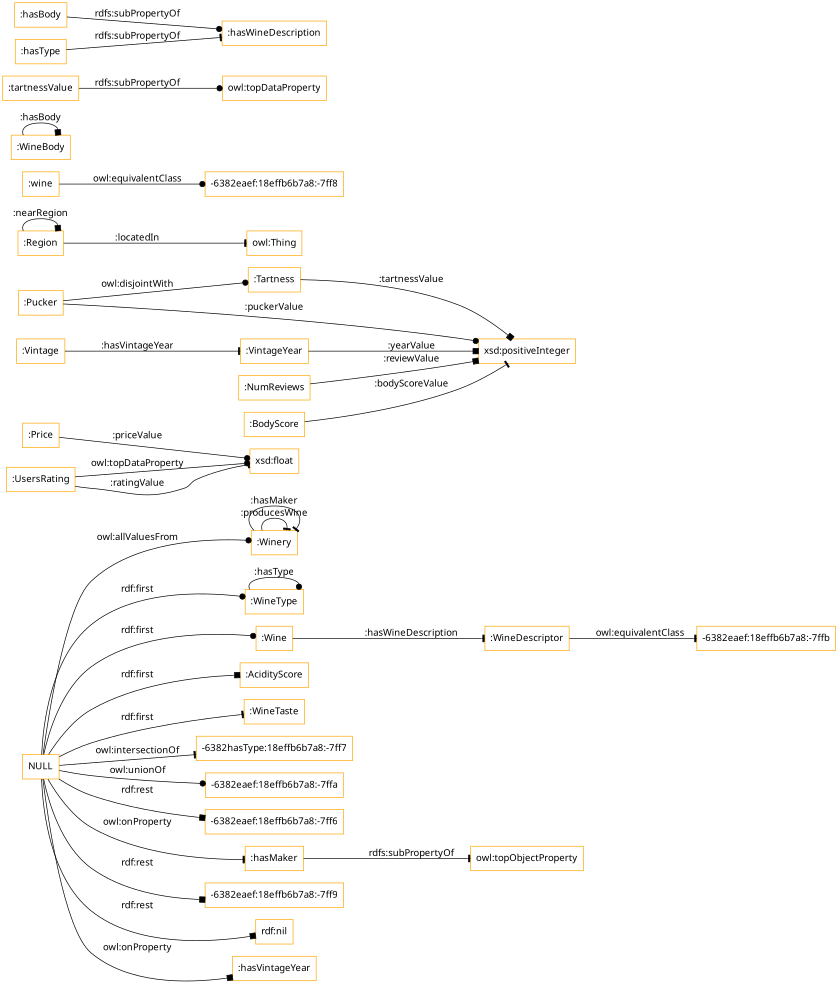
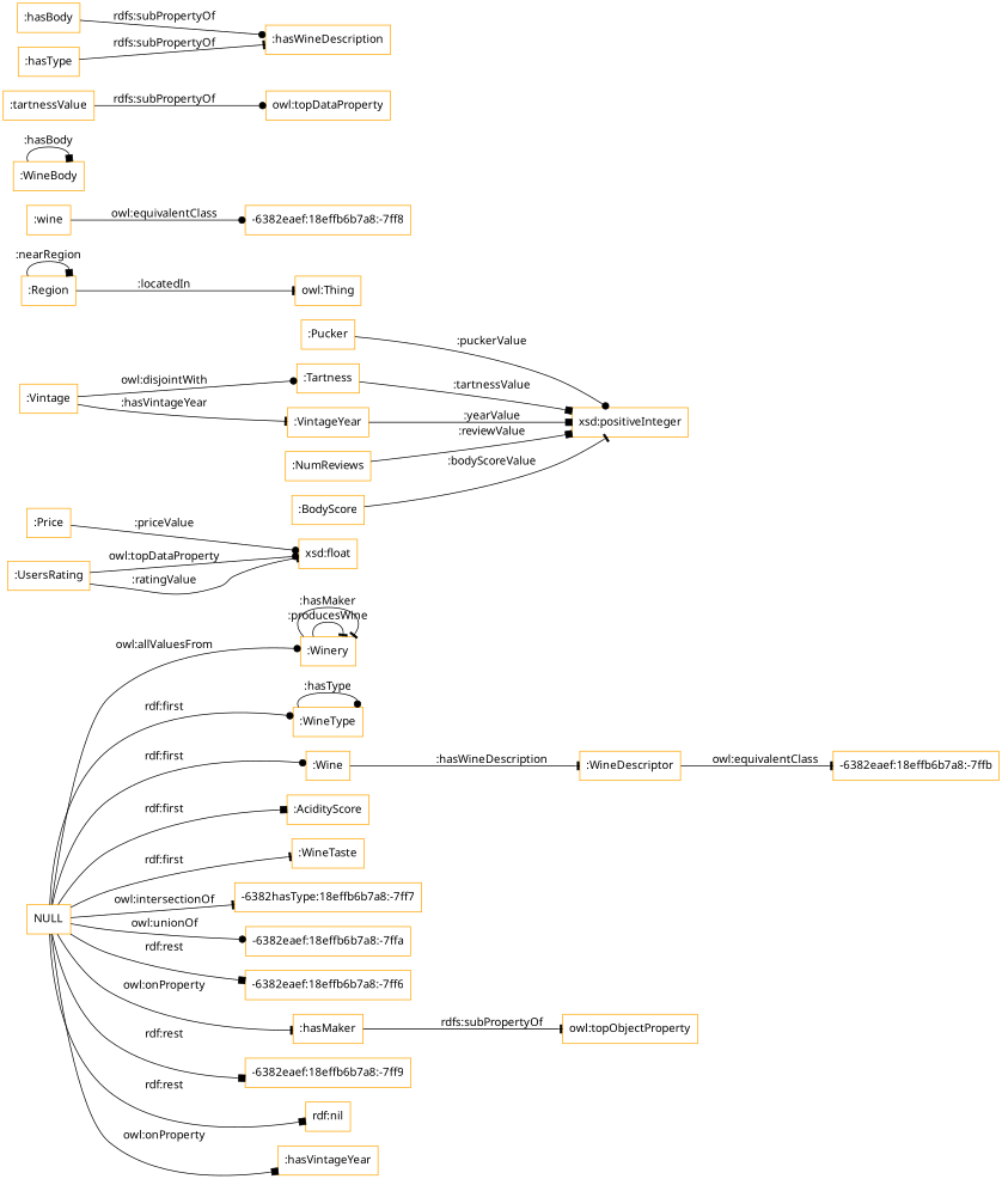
  digraph {
    fontname="Noto Sans"
    rankdir=LR
    node [color=orange fontname="Noto Sans" shape=rectangle]
    edge [arrowhead=tee fontname="Noto Sans"]
    ":Winery"
    ":Price"
    "xsd:float"
    ":WineDescriptor"
    "-6382eaef:18effb6b7a8:-7ffb"
    ":Pucker"
    ":Tartness"
    "xsd:positiveInteger"
    ":Region"
    "owl:Thing"
    ":WineType"
    ":Vintage"
    ":VintageYear"
    ":wine"
    "-6382eaef:18effb6b7a8:-7ff8"
    ":UsersRating"
    ":NumReviews"
    ":WineBody"
    ":BodyScore"
    ":Wine"
    NULL
    ":AcidityScore"
    ":WineTaste"
    n24 [label="-6382hasType:18effb6b7a8:-7ff7"]
    "-6382eaef:18effb6b7a8:-7ffa"
    "-6382eaef:18effb6b7a8:-7ff6"
    ":hasMaker"
    "-6382eaef:18effb6b7a8:-7ff9"
    "rdf:nil"
    ":hasVintageYear"
    "owl:topObjectProperty"
    ":tartnessValue"
    "owl:topDataProperty"
    ":hasBody"
    ":hasWineDescription"
    ":hasType"
    ":Winery" -> ":Winery" [label=":producesWine"]
    ":Winery" -> ":Winery" [label=":hasMaker"]
    ":Price" -> "xsd:float" [arrowhead=dot label=":priceValue"]
    ":WineDescriptor" -> "-6382eaef:18effb6b7a8:-7ffb" [label="owl:equivalentClass"]
-   ":Pucker" -> ":Tartness" [arrowhead=dot label="owl:disjointWith"]
+   ":Vintage" -> ":Tartness" [arrowhead=dot label="owl:disjointWith"]
    ":Pucker" -> "xsd:positiveInteger" [arrowhead=dot label=":puckerValue"]
    ":Tartness" -> "xsd:positiveInteger" [arrowhead=box label=":tartnessValue"]
    ":Region" -> ":Region" [arrowhead=box label=":nearRegion"]
    ":Region" -> "owl:Thing" [label=":locatedIn"]
    ":WineType" -> ":WineType" [arrowhead=dot label=":hasType"]
    ":Vintage" -> ":VintageYear" [label=":hasVintageYear"]
    ":VintageYear" -> "xsd:positiveInteger" [arrowhead=box label=":yearValue"]
    ":wine" -> "-6382eaef:18effb6b7a8:-7ff8" [arrowhead=dot label="owl:equivalentClass"]
    ":UsersRating" -> "xsd:float" [arrowhead=dot label="owl:topDataProperty"]
    ":UsersRating" -> "xsd:float" [label=":ratingValue"]
    ":NumReviews" -> "xsd:positiveInteger" [arrowhead=box label=":reviewValue"]
    ":WineBody" -> ":WineBody" [arrowhead=box label=":hasBody"]
    ":BodyScore" -> "xsd:positiveInteger" [label=":bodyScoreValue"]
    ":Wine" -> ":WineDescriptor" [label=":hasWineDescription"]
    NULL -> ":Winery" [arrowhead=dot label="owl:allValuesFrom"]
    NULL -> ":WineType" [arrowhead=dot label="rdf:first"]
    NULL -> ":Wine" [arrowhead=dot label="rdf:first"]
    NULL -> ":AcidityScore" [arrowhead=box label="rdf:first"]
    NULL -> ":WineTaste" [label="rdf:first"]
    NULL -> n24 [label="owl:intersectionOf"]
    NULL -> "-6382eaef:18effb6b7a8:-7ffa" [arrowhead=dot label="owl:unionOf"]
    NULL -> "-6382eaef:18effb6b7a8:-7ff6" [arrowhead=box label="rdf:rest"]
    NULL -> ":hasMaker" [label="owl:onProperty"]
    NULL -> "-6382eaef:18effb6b7a8:-7ff9" [arrowhead=box label="rdf:rest"]
    NULL -> "rdf:nil" [arrowhead=box label="rdf:rest"]
    NULL -> ":hasVintageYear" [arrowhead=box label="owl:onProperty"]
    ":hasMaker" -> "owl:topObjectProperty" [label="rdfs:subPropertyOf"]
    ":tartnessValue" -> "owl:topDataProperty" [arrowhead=dot label="rdfs:subPropertyOf"]
    ":hasBody" -> ":hasWineDescription" [arrowhead=dot label="rdfs:subPropertyOf"]
    ":hasType" -> ":hasWineDescription" [label="rdfs:subPropertyOf"]
  }
